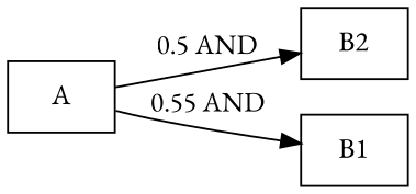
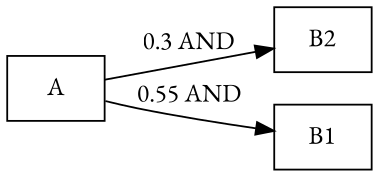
  graph {
    fontname="EB Garamond"
    rankdir=LR
    node [fontname="EB Garamond" shape=box]
    edge [arrowType=normal dir=forward fontname="EB Garamond"]
    A
    B2
    B1
-   A -- B2 [label="0.5 AND"]
+   A -- B2 [label="0.3 AND"]
    A -- B1 [label="0.55 AND"]
  }
